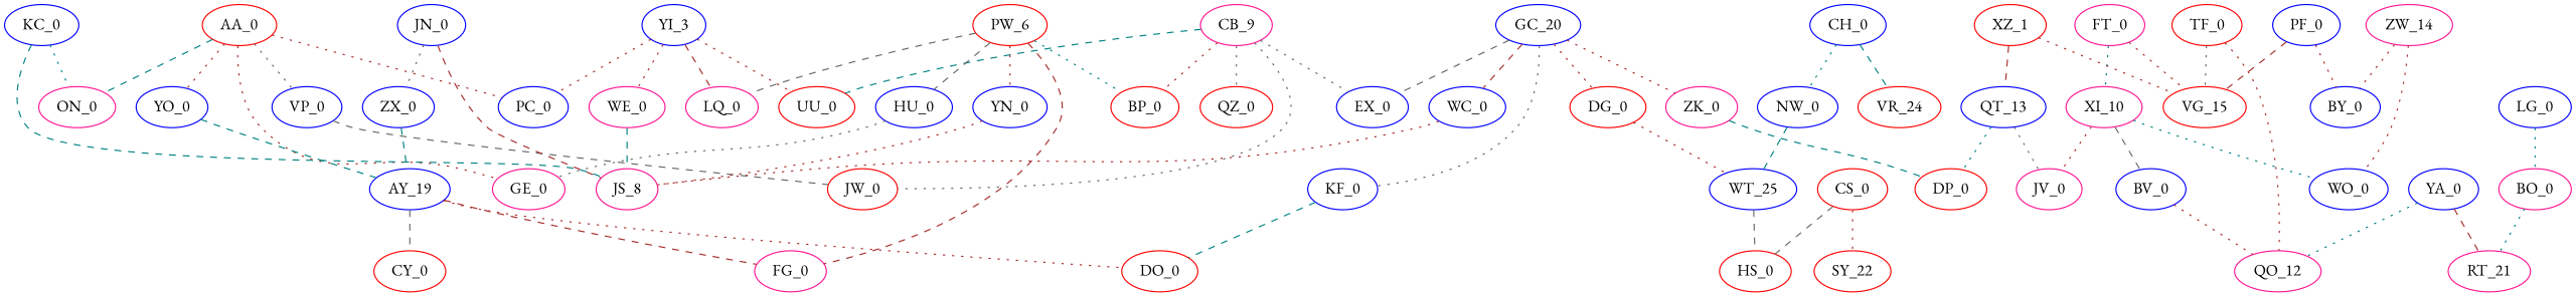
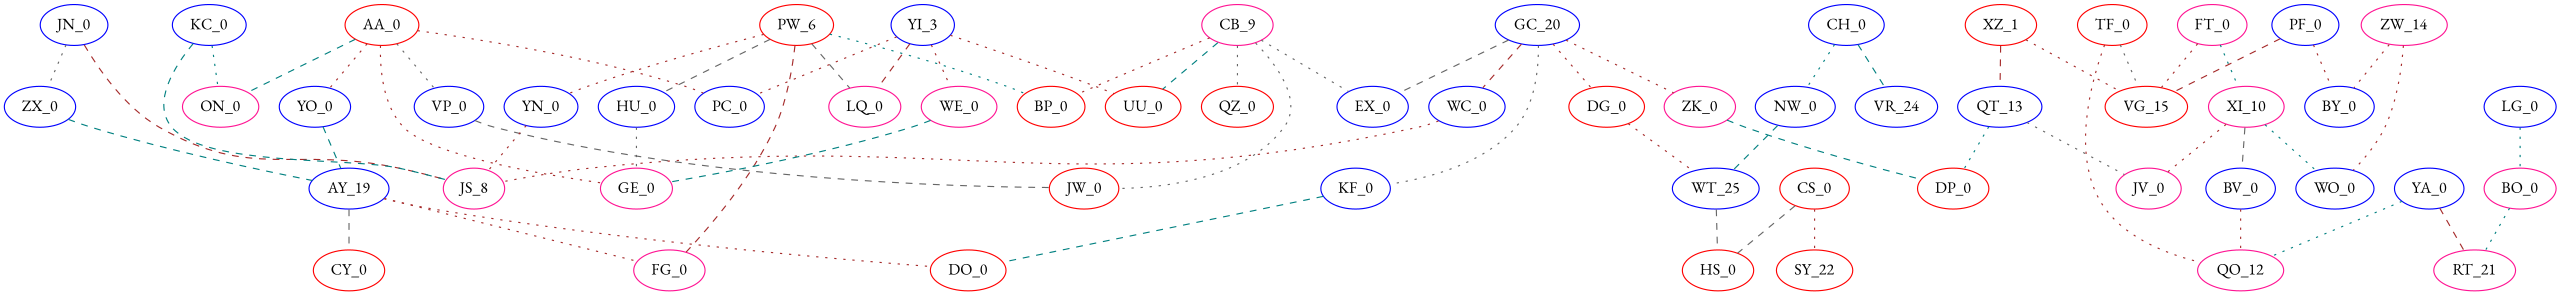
  graph {
    fontname="EB Garamond"
    node [color=blue fontname="EB Garamond"]
    edge [color=brown fontname="EB Garamond" style=dotted]
    AA_0 [color=red]
    ON_0 [color=deeppink]
    GE_0 [color=deeppink]
    VP_0
    PC_0
    YO_0
    JW_0 [color=red]
    AY_19
    DO_0 [color=red]
    FG_0 [color=deeppink]
    CY_0 [color=red]
    BO_0 [color=deeppink]
    RT_21 [color=deeppink]
    QO_12 [color=deeppink]
    BV_0
    CB_9 [color=deeppink]
    EX_0
    UU_0 [color=red]
    QZ_0 [color=red]
    BP_0 [color=red]
-   VR_24 [color=red]
+   VR_24
    CH_0
    NW_0
    WT_25
    HS_0 [color=red]
    CS_0 [color=red]
    n27 [color=red label=SY_22]
    DG_0 [color=red]
    FT_0 [color=deeppink]
    VG_15 [color=red]
    XI_10 [color=deeppink]
    JV_0 [color=deeppink]
    WO_0
    GC_20
    WC_0
    ZK_0 [color=deeppink]
    KF_0
    JS_8 [color=deeppink]
    DP_0 [color=red]
    HU_0
    JN_0
    ZX_0
    KC_0
    LG_0
    PF_0
    BY_0
    PW_6 [color=red]
    LQ_0 [color=deeppink]
    YN_0
    QT_13
    TF_0 [color=red]
    WE_0 [color=deeppink]
    n53 [color=red label=XZ_1]
    YA_0
    YI_3
    ZW_14 [color=deeppink]
    AA_0 -- ON_0 [color=teal style=dashed]
    AA_0 -- GE_0
    AA_0 -- VP_0 [color=gray40]
    AA_0 -- PC_0
    AA_0 -- YO_0
    VP_0 -- JW_0 [color=gray40 style=dashed]
    YO_0 -- AY_19 [color=teal style=dashed]
    AY_19 -- DO_0
-   AY_19 -- FG_0 [style=dashed]
+   AY_19 -- FG_0
    AY_19 -- CY_0 [color=gray40 style=dashed]
    BO_0 -- RT_21 [color=teal]
    BV_0 -- QO_12
    CB_9 -- JW_0 [color=gray40]
    CB_9 -- EX_0 [color=gray40]
    CB_9 -- UU_0 [color=teal style=dashed]
    CB_9 -- QZ_0 [color=gray40]
    CB_9 -- BP_0
    CH_0 -- VR_24 [color=teal style=dashed]
    CH_0 -- NW_0 [color=teal]
    NW_0 -- WT_25 [color=teal style=dashed]
    WT_25 -- HS_0 [color=gray40 style=dashed]
    CS_0 -- HS_0 [color=gray40 style=dashed]
    CS_0 -- n27
    DG_0 -- WT_25
    FT_0 -- VG_15
    FT_0 -- XI_10 [color=teal]
    XI_10 -- BV_0 [color=gray40 style=dashed]
    XI_10 -- JV_0
    XI_10 -- WO_0 [color=teal]
    GC_20 -- EX_0 [color=gray40 style=dashed]
    GC_20 -- DG_0
    GC_20 -- WC_0 [style=dashed]
    GC_20 -- ZK_0
    GC_20 -- KF_0 [color=gray40]
    WC_0 -- JS_8
    ZK_0 -- DP_0 [color=teal style=dashed]
    KF_0 -- DO_0 [color=teal style=dashed]
    HU_0 -- GE_0 [color=gray40]
    JN_0 -- JS_8 [style=dashed]
    JN_0 -- ZX_0 [color=gray40]
    ZX_0 -- AY_19 [color=teal style=dashed]
    KC_0 -- ON_0 [color=teal]
    KC_0 -- JS_8 [color=teal style=dashed]
    LG_0 -- BO_0 [color=teal]
    PF_0 -- VG_15 [style=dashed]
    PF_0 -- BY_0
    PW_6 -- FG_0 [style=dashed]
    PW_6 -- BP_0 [color=teal]
    PW_6 -- HU_0 [color=gray40 style=dashed]
    PW_6 -- LQ_0 [color=gray40 style=dashed]
    PW_6 -- YN_0
    YN_0 -- JS_8
    QT_13 -- JV_0 [color=gray40]
    QT_13 -- DP_0 [color=teal]
    TF_0 -- QO_12
    TF_0 -- VG_15 [color=gray40]
-   WE_0 -- JS_8 [color=teal style=dashed]
+   WE_0 -- GE_0 [color=teal style=dashed]
    n53 -- VG_15
    n53 -- QT_13 [style=dashed]
    YA_0 -- RT_21 [style=dashed]
    YA_0 -- QO_12 [color=teal]
    YI_3 -- PC_0
    YI_3 -- UU_0
    YI_3 -- LQ_0 [style=dashed]
    YI_3 -- WE_0
    ZW_14 -- WO_0
    ZW_14 -- BY_0
  }
